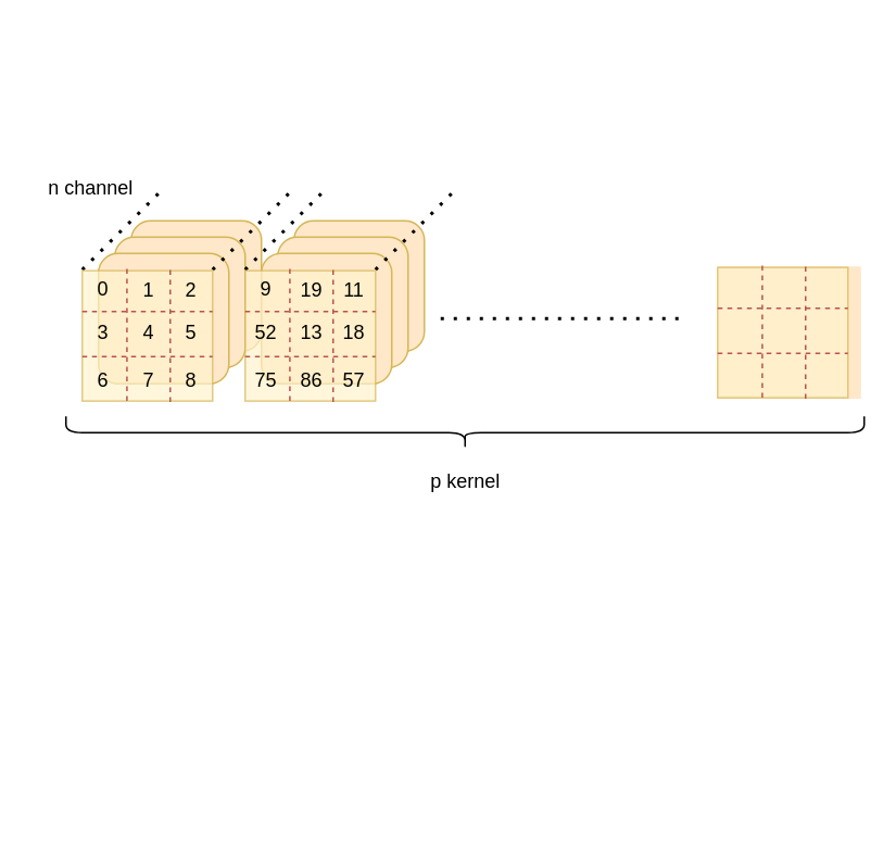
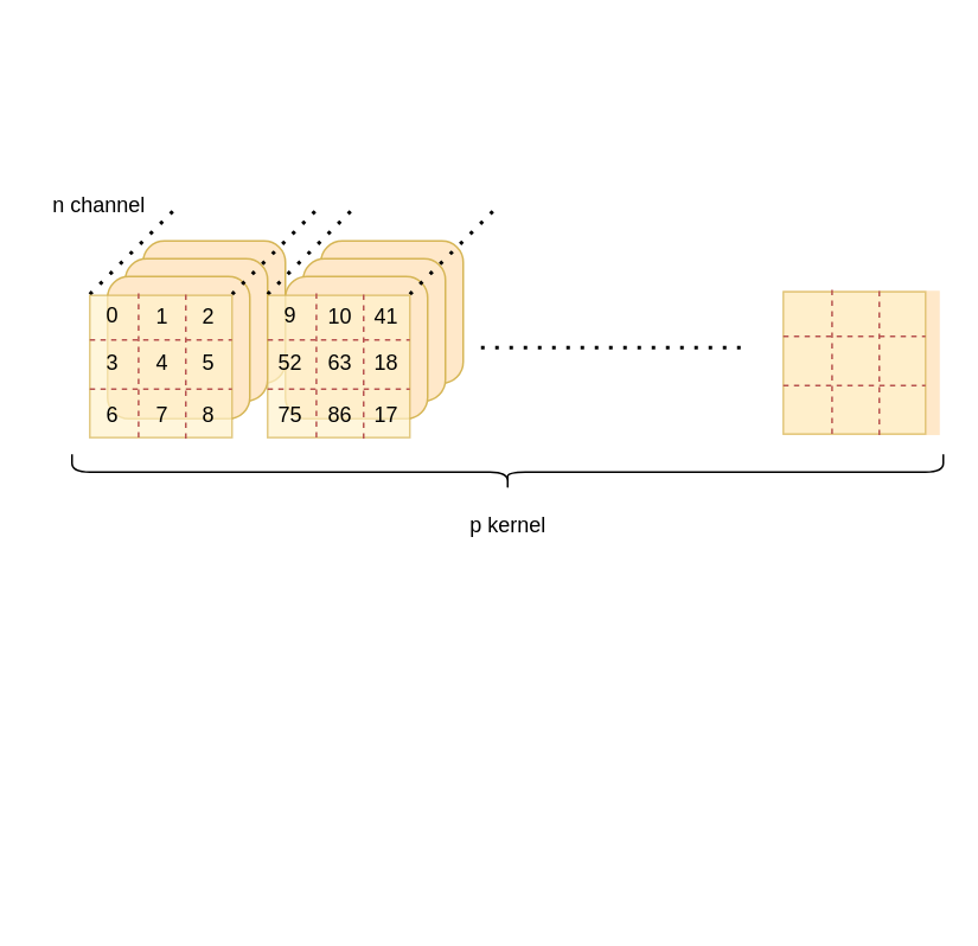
  <mxCell id="0" />
  <mxCell id="1" value="Untitled Layer" parent="0" />
  <mxCell id="2" value="" style="group" vertex="1" connectable="0" parent="1"><mxGeometry x="50" y="115" width="130" height="120" as="geometry" /></mxCell>
  <mxCell id="3" value="" style="rounded=1;whiteSpace=wrap;html=1;strokeColor=#d6b656;fillColor=#FFE8C9;" vertex="1" parent="2"><mxGeometry x="30" y="20" width="80" height="80" as="geometry" /></mxCell>
  <mxCell id="4" value="" style="rounded=1;whiteSpace=wrap;html=1;strokeColor=#d6b656;fillColor=#FFE8C9;" vertex="1" parent="2"><mxGeometry x="20" y="30" width="80" height="80" as="geometry" /></mxCell>
  <mxCell id="5" value="" style="rounded=1;whiteSpace=wrap;html=1;strokeColor=#d6b656;fillColor=#FFE8C9;" vertex="1" parent="2"><mxGeometry x="10" y="40" width="80" height="80" as="geometry" /></mxCell>
  <mxCell id="6" value="" style="endArrow=none;dashed=1;html=1;dashPattern=1 3;strokeWidth=2;" edge="1" parent="2"><mxGeometry width="50" height="50" relative="1" as="geometry"><mxPoint y="50" as="sourcePoint" /><mxPoint x="50" as="targetPoint" /></mxGeometry></mxCell>
  <mxCell id="7" value="" style="endArrow=none;dashed=1;html=1;dashPattern=1 3;strokeWidth=2;" edge="1" parent="2"><mxGeometry width="50" height="50" relative="1" as="geometry"><mxPoint x="80" y="50" as="sourcePoint" /><mxPoint x="130" as="targetPoint" /></mxGeometry></mxCell>
  <mxCell id="8" value="" style="group" vertex="1" connectable="0" parent="1"><mxGeometry x="150" y="115" width="130" height="120" as="geometry" /></mxCell>
  <mxCell id="9" value="" style="rounded=1;whiteSpace=wrap;html=1;strokeColor=#d6b656;fillColor=#FFE8C9;" vertex="1" parent="8"><mxGeometry x="30" y="20" width="80" height="80" as="geometry" /></mxCell>
  <mxCell id="10" value="" style="rounded=1;whiteSpace=wrap;html=1;strokeColor=#d6b656;fillColor=#FFE8C9;" vertex="1" parent="8"><mxGeometry x="20" y="30" width="80" height="80" as="geometry" /></mxCell>
  <mxCell id="11" value="" style="rounded=1;whiteSpace=wrap;html=1;strokeColor=#d6b656;fillColor=#FFE8C9;" vertex="1" parent="8"><mxGeometry x="10" y="40" width="80" height="80" as="geometry" /></mxCell>
  <mxCell id="12" value="" style="endArrow=none;dashed=1;html=1;dashPattern=1 3;strokeWidth=2;" edge="1" parent="8"><mxGeometry width="50" height="50" relative="1" as="geometry"><mxPoint y="50" as="sourcePoint" /><mxPoint x="50" as="targetPoint" /></mxGeometry></mxCell>
  <mxCell id="13" value="" style="endArrow=none;dashed=1;html=1;dashPattern=1 3;strokeWidth=2;" edge="1" parent="8"><mxGeometry width="50" height="50" relative="1" as="geometry"><mxPoint x="80" y="50" as="sourcePoint" /><mxPoint x="130" as="targetPoint" /></mxGeometry></mxCell>
  <mxCell id="14" value="n channel" style="text;html=1;align=center;verticalAlign=middle;resizable=0;points=[];autosize=1;strokeColor=none;" vertex="1" parent="1"><mxGeometry x="20" y="105" width="70" height="20" as="geometry" /></mxCell>
  <mxCell id="15" value="" style="endArrow=none;dashed=1;html=1;dashPattern=1 3;strokeWidth=2;" edge="1" parent="1"><mxGeometry width="50" height="50" relative="1" as="geometry"><mxPoint x="270" y="195" as="sourcePoint" /><mxPoint x="420" y="195" as="targetPoint" /></mxGeometry></mxCell>
  <mxCell id="16" style="" parent="0" />
  <mxCell id="17" value="" style="group;strokeWidth=1;" vertex="1" connectable="0" parent="16"><mxGeometry x="50" y="165" width="88" height="81.2" as="geometry" /></mxCell>
  <mxCell id="18" value="" style="rounded=0;whiteSpace=wrap;html=1;fillColor=#fff2cc;strokeColor=#d6b656;opacity=70;" vertex="1" parent="17"><mxGeometry y="0.6" width="80" height="80" as="geometry" /></mxCell>
  <mxCell id="19" value="" style="endArrow=none;dashed=1;html=1;exitX=0.343;exitY=0.998;exitDx=0;exitDy=0;exitPerimeter=0;entryX=0.343;entryY=-0.017;entryDx=0;entryDy=0;entryPerimeter=0;endSize=6;fillColor=#f8cecc;strokeColor=#b85450;" edge="1" parent="17" source="18" target="18"><mxGeometry width="50" height="50" relative="1" as="geometry"><mxPoint x="40" y="110.6" as="sourcePoint" /><mxPoint x="90" y="60.6" as="targetPoint" /></mxGeometry></mxCell>
  <mxCell id="20" value="" style="endArrow=none;dashed=1;html=1;exitX=0.343;exitY=0.998;exitDx=0;exitDy=0;exitPerimeter=0;entryX=0.343;entryY=-0.017;entryDx=0;entryDy=0;entryPerimeter=0;endSize=6;fillColor=#f8cecc;strokeColor=#b85450;" edge="1" parent="17"><mxGeometry width="50" height="50" relative="1" as="geometry"><mxPoint x="54.0" y="81.2" as="sourcePoint" /><mxPoint x="54.0" as="targetPoint" /></mxGeometry></mxCell>
  <mxCell id="21" value="" style="endArrow=none;dashed=1;html=1;endSize=6;fillColor=#f8cecc;strokeColor=#b85450;" edge="1" parent="17"><mxGeometry width="50" height="50" relative="1" as="geometry"><mxPoint y="25.6" as="sourcePoint" /><mxPoint x="80" y="25.6" as="targetPoint" /></mxGeometry></mxCell>
  <mxCell id="22" value="" style="endArrow=none;dashed=1;html=1;endSize=6;fillColor=#f8cecc;strokeColor=#b85450;" edge="1" parent="17"><mxGeometry width="50" height="50" relative="1" as="geometry"><mxPoint y="53.36" as="sourcePoint" /><mxPoint x="80" y="53.36" as="targetPoint" /></mxGeometry></mxCell>
  <mxCell id="23" value="6" style="text;html=1;strokeColor=none;fillColor=none;align=center;verticalAlign=middle;whiteSpace=wrap;rounded=0;" vertex="1" parent="17"><mxGeometry x="-7" y="57.6" width="40" height="20" as="geometry" /></mxCell>
  <mxCell id="24" value="7" style="text;html=1;strokeColor=none;fillColor=none;align=center;verticalAlign=middle;whiteSpace=wrap;rounded=0;" vertex="1" parent="17"><mxGeometry x="21" y="57.6" width="40" height="20" as="geometry" /></mxCell>
  <mxCell id="25" value="8" style="text;html=1;strokeColor=none;fillColor=none;align=center;verticalAlign=middle;whiteSpace=wrap;rounded=0;" vertex="1" parent="17"><mxGeometry x="47" y="57.6" width="40" height="20" as="geometry" /></mxCell>
  <mxCell id="26" value="" style="group" vertex="1" connectable="0" parent="17"><mxGeometry x="-7" y="1.6" width="94" height="63.5" as="geometry" /></mxCell>
  <mxCell id="27" value="1" style="text;html=1;strokeColor=none;fillColor=none;align=center;verticalAlign=middle;whiteSpace=wrap;rounded=0;" vertex="1" parent="26"><mxGeometry x="28" y="1" width="40" height="20" as="geometry" /></mxCell>
  <mxCell id="28" value="2" style="text;html=1;strokeColor=none;fillColor=none;align=center;verticalAlign=middle;whiteSpace=wrap;rounded=0;" vertex="1" parent="26"><mxGeometry x="54" y="1" width="40" height="20" as="geometry" /></mxCell>
  <mxCell id="29" value="0" style="text;html=1;strokeColor=none;fillColor=none;align=center;verticalAlign=middle;whiteSpace=wrap;rounded=0;" vertex="1" parent="26"><mxGeometry width="40" height="20" as="geometry" /></mxCell>
  <mxCell id="30" value="3" style="text;html=1;strokeColor=none;fillColor=none;align=center;verticalAlign=middle;whiteSpace=wrap;rounded=0;" vertex="1" parent="26"><mxGeometry y="27" width="40" height="20" as="geometry" /></mxCell>
  <mxCell id="31" value="4" style="text;html=1;strokeColor=none;fillColor=none;align=center;verticalAlign=middle;whiteSpace=wrap;rounded=0;" vertex="1" parent="26"><mxGeometry x="28" y="27" width="40" height="20" as="geometry" /></mxCell>
  <mxCell id="32" value="5" style="text;html=1;strokeColor=none;fillColor=none;align=center;verticalAlign=middle;whiteSpace=wrap;rounded=0;" vertex="1" parent="26"><mxGeometry x="54" y="27" width="40" height="20" as="geometry" /></mxCell>
  <mxCell id="33" value="" style="group;strokeWidth=1;" vertex="1" connectable="0" parent="16"><mxGeometry x="150" y="165" width="88" height="81.2" as="geometry" /></mxCell>
  <mxCell id="34" value="" style="rounded=0;whiteSpace=wrap;html=1;fillColor=#fff2cc;strokeColor=#d6b656;opacity=70;" vertex="1" parent="33"><mxGeometry y="0.6" width="80" height="80" as="geometry" /></mxCell>
  <mxCell id="35" value="" style="endArrow=none;dashed=1;html=1;exitX=0.343;exitY=0.998;exitDx=0;exitDy=0;exitPerimeter=0;entryX=0.343;entryY=-0.017;entryDx=0;entryDy=0;entryPerimeter=0;endSize=6;fillColor=#f8cecc;strokeColor=#b85450;" edge="1" parent="33" source="34" target="34"><mxGeometry width="50" height="50" relative="1" as="geometry"><mxPoint x="40" y="110.6" as="sourcePoint" /><mxPoint x="90" y="60.6" as="targetPoint" /></mxGeometry></mxCell>
  <mxCell id="36" value="" style="endArrow=none;dashed=1;html=1;exitX=0.343;exitY=0.998;exitDx=0;exitDy=0;exitPerimeter=0;entryX=0.343;entryY=-0.017;entryDx=0;entryDy=0;entryPerimeter=0;endSize=6;fillColor=#f8cecc;strokeColor=#b85450;" edge="1" parent="33"><mxGeometry width="50" height="50" relative="1" as="geometry"><mxPoint x="54.0" y="81.2" as="sourcePoint" /><mxPoint x="54.0" as="targetPoint" /></mxGeometry></mxCell>
  <mxCell id="37" value="" style="endArrow=none;dashed=1;html=1;endSize=6;fillColor=#f8cecc;strokeColor=#b85450;" edge="1" parent="33"><mxGeometry width="50" height="50" relative="1" as="geometry"><mxPoint y="25.6" as="sourcePoint" /><mxPoint x="80" y="25.6" as="targetPoint" /></mxGeometry></mxCell>
  <mxCell id="38" value="" style="endArrow=none;dashed=1;html=1;endSize=6;fillColor=#f8cecc;strokeColor=#b85450;" edge="1" parent="33"><mxGeometry width="50" height="50" relative="1" as="geometry"><mxPoint y="53.36" as="sourcePoint" /><mxPoint x="80" y="53.36" as="targetPoint" /></mxGeometry></mxCell>
  <mxCell id="39" value="75" style="text;html=1;strokeColor=none;fillColor=none;align=center;verticalAlign=middle;whiteSpace=wrap;rounded=0;" vertex="1" parent="33"><mxGeometry x="-7" y="57.6" width="40" height="20" as="geometry" /></mxCell>
  <mxCell id="40" value="86" style="text;html=1;strokeColor=none;fillColor=none;align=center;verticalAlign=middle;whiteSpace=wrap;rounded=0;" vertex="1" parent="33"><mxGeometry x="21" y="57.6" width="40" height="20" as="geometry" /></mxCell>
- <mxCell id="41" value="57" style="text;html=1;strokeColor=none;fillColor=none;align=center;verticalAlign=middle;whiteSpace=wrap;rounded=0;" vertex="1" parent="33"><mxGeometry x="47" y="57.6" width="40" height="20" as="geometry" /></mxCell>
+ <mxCell id="41" value="17" style="text;html=1;strokeColor=none;fillColor=none;align=center;verticalAlign=middle;whiteSpace=wrap;rounded=0;" vertex="1" parent="33"><mxGeometry x="47" y="57.6" width="40" height="20" as="geometry" /></mxCell>
  <mxCell id="42" value="" style="group" vertex="1" connectable="0" parent="33"><mxGeometry x="-7" y="1.6" width="94" height="47" as="geometry" /></mxCell>
- <mxCell id="43" value="19" style="text;html=1;strokeColor=none;fillColor=none;align=center;verticalAlign=middle;whiteSpace=wrap;rounded=0;" vertex="1" parent="42"><mxGeometry x="28" y="1" width="40" height="20" as="geometry" /></mxCell>
- <mxCell id="44" value="11" style="text;html=1;strokeColor=none;fillColor=none;align=center;verticalAlign=middle;whiteSpace=wrap;rounded=0;" vertex="1" parent="42"><mxGeometry x="54" y="1" width="40" height="20" as="geometry" /></mxCell>
+ <mxCell id="43" value="10" style="text;html=1;strokeColor=none;fillColor=none;align=center;verticalAlign=middle;whiteSpace=wrap;rounded=0;" vertex="1" parent="42"><mxGeometry x="28" y="1" width="40" height="20" as="geometry" /></mxCell>
+ <mxCell id="44" value="41" style="text;html=1;strokeColor=none;fillColor=none;align=center;verticalAlign=middle;whiteSpace=wrap;rounded=0;" vertex="1" parent="42"><mxGeometry x="54" y="1" width="40" height="20" as="geometry" /></mxCell>
  <mxCell id="45" value="9" style="text;html=1;strokeColor=none;fillColor=none;align=center;verticalAlign=middle;whiteSpace=wrap;rounded=0;" vertex="1" parent="42"><mxGeometry width="40" height="20" as="geometry" /></mxCell>
  <mxCell id="46" value="52" style="text;html=1;strokeColor=none;fillColor=none;align=center;verticalAlign=middle;whiteSpace=wrap;rounded=0;" vertex="1" parent="42"><mxGeometry y="27" width="40" height="20" as="geometry" /></mxCell>
- <mxCell id="47" value="13" style="text;html=1;strokeColor=none;fillColor=none;align=center;verticalAlign=middle;whiteSpace=wrap;rounded=0;" vertex="1" parent="42"><mxGeometry x="28" y="27" width="40" height="20" as="geometry" /></mxCell>
+ <mxCell id="47" value="63" style="text;html=1;strokeColor=none;fillColor=none;align=center;verticalAlign=middle;whiteSpace=wrap;rounded=0;" vertex="1" parent="42"><mxGeometry x="28" y="27" width="40" height="20" as="geometry" /></mxCell>
  <mxCell id="48" value="18" style="text;html=1;strokeColor=none;fillColor=none;align=center;verticalAlign=middle;whiteSpace=wrap;rounded=0;" vertex="1" parent="42"><mxGeometry x="54" y="27" width="40" height="20" as="geometry" /></mxCell>
  <mxCell id="49" value="" style="group;strokeWidth=1;fillColor=#FFE8C9;" vertex="1" connectable="0" parent="16"><mxGeometry x="440" y="163" width="88" height="81.2" as="geometry" /></mxCell>
  <mxCell id="50" value="" style="rounded=0;whiteSpace=wrap;html=1;fillColor=#fff2cc;strokeColor=#d6b656;opacity=70;" vertex="1" parent="49"><mxGeometry y="0.6" width="80" height="80" as="geometry" /></mxCell>
  <mxCell id="51" value="" style="endArrow=none;dashed=1;html=1;exitX=0.343;exitY=0.998;exitDx=0;exitDy=0;exitPerimeter=0;entryX=0.343;entryY=-0.017;entryDx=0;entryDy=0;entryPerimeter=0;endSize=6;fillColor=#f8cecc;strokeColor=#b85450;" edge="1" parent="49" source="50" target="50"><mxGeometry width="50" height="50" relative="1" as="geometry"><mxPoint x="40" y="110.6" as="sourcePoint" /><mxPoint x="90" y="60.6" as="targetPoint" /></mxGeometry></mxCell>
  <mxCell id="52" value="" style="endArrow=none;dashed=1;html=1;exitX=0.343;exitY=0.998;exitDx=0;exitDy=0;exitPerimeter=0;entryX=0.343;entryY=-0.017;entryDx=0;entryDy=0;entryPerimeter=0;endSize=6;fillColor=#f8cecc;strokeColor=#b85450;" edge="1" parent="49"><mxGeometry width="50" height="50" relative="1" as="geometry"><mxPoint x="54.0" y="81.2" as="sourcePoint" /><mxPoint x="54.0" as="targetPoint" /></mxGeometry></mxCell>
  <mxCell id="53" value="" style="endArrow=none;dashed=1;html=1;endSize=6;fillColor=#f8cecc;strokeColor=#b85450;" edge="1" parent="49"><mxGeometry width="50" height="50" relative="1" as="geometry"><mxPoint y="25.6" as="sourcePoint" /><mxPoint x="80" y="25.6" as="targetPoint" /></mxGeometry></mxCell>
  <mxCell id="54" value="" style="endArrow=none;dashed=1;html=1;endSize=6;fillColor=#f8cecc;strokeColor=#b85450;" edge="1" parent="49"><mxGeometry width="50" height="50" relative="1" as="geometry"><mxPoint y="53.36" as="sourcePoint" /><mxPoint x="80" y="53.36" as="targetPoint" /></mxGeometry></mxCell>
  <mxCell id="55" value="" style="shape=curlyBracket;whiteSpace=wrap;html=1;rounded=1;fillColor=#FFE8C9;rotation=-90;" vertex="1" parent="16"><mxGeometry x="275" y="20" width="20" height="490" as="geometry" /></mxCell>
  <mxCell id="56" value="p kernel" style="text;html=1;align=center;verticalAlign=middle;resizable=0;points=[];autosize=1;strokeColor=none;" vertex="1" parent="16"><mxGeometry x="255" y="285" width="60" height="20" as="geometry" /></mxCell>
